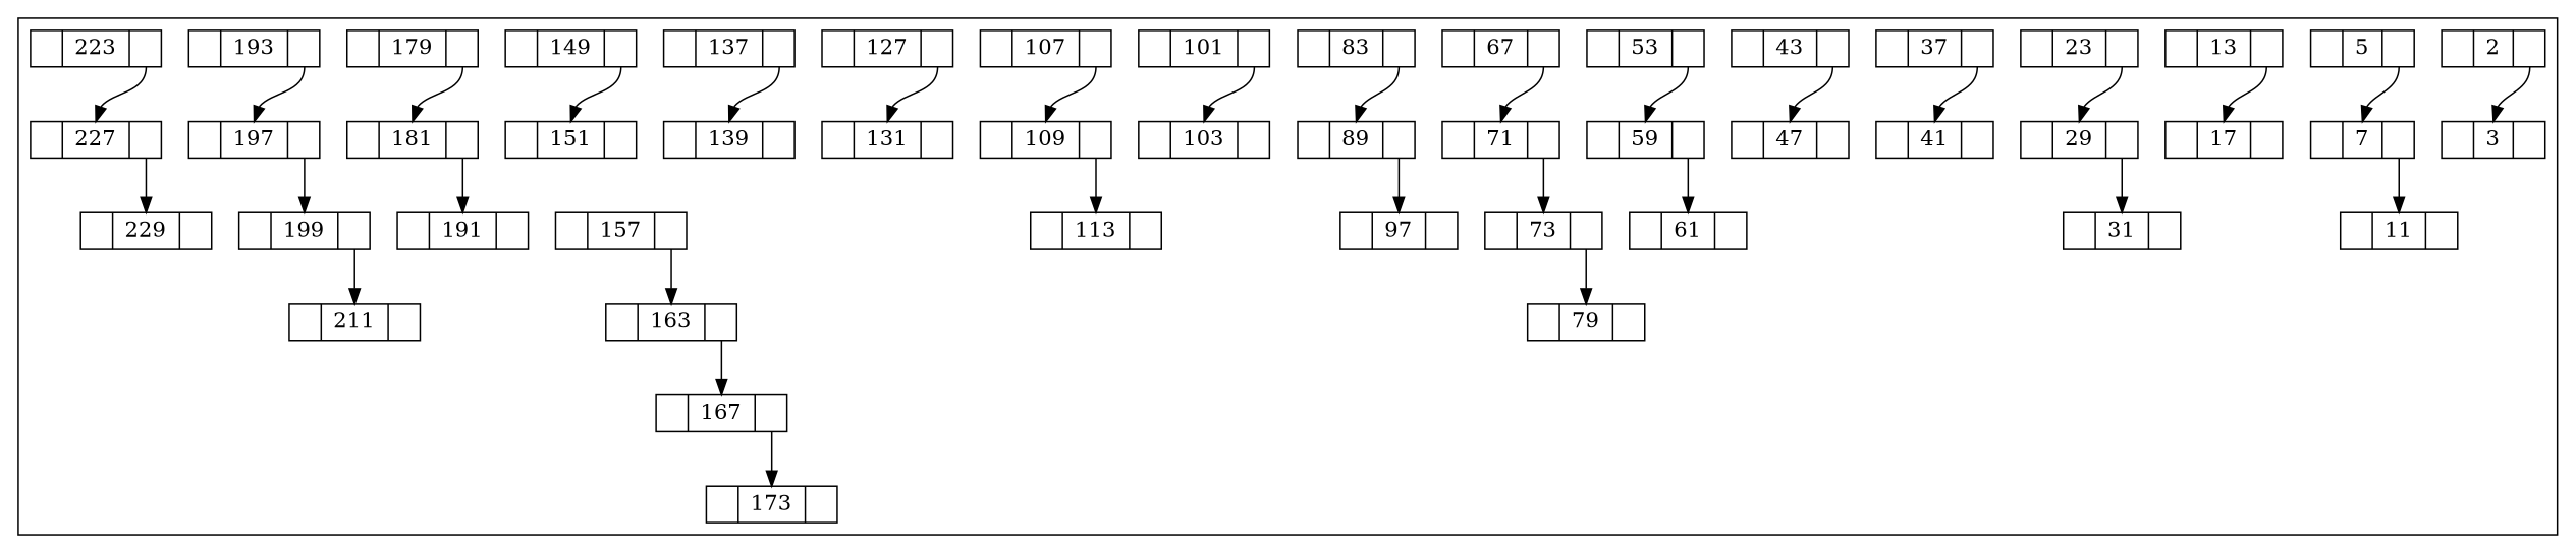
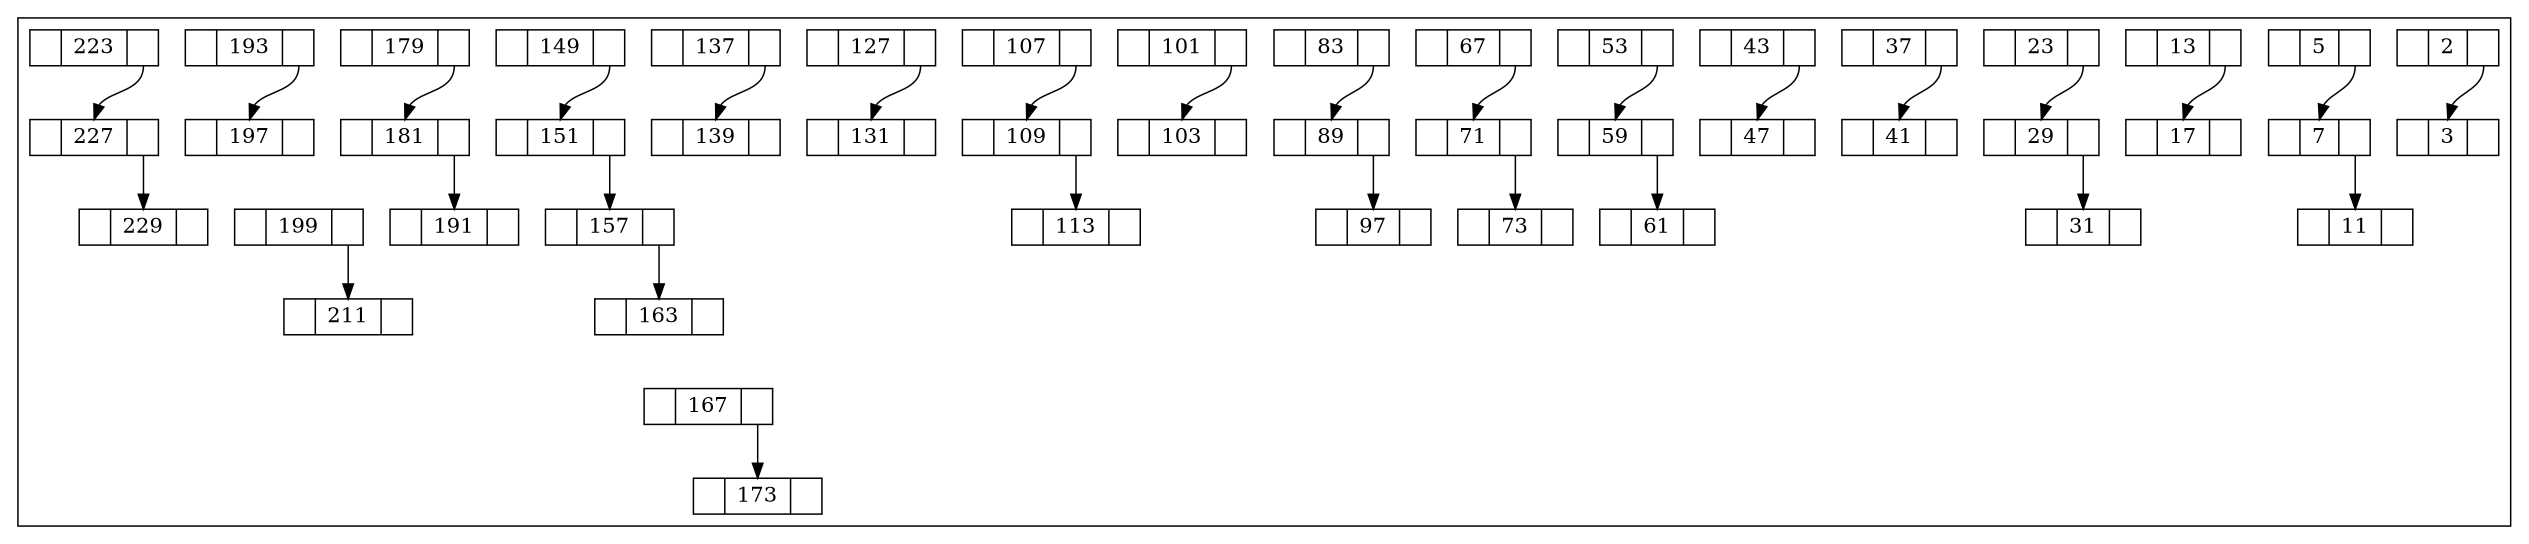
  digraph {
    node [shape=record]
    edge [headport=c tailport=r]
    n1 [height=.1 label="<l> | {<c> 2} | <r> "]
    n2 [height=.1 label="<l> | {<c> 3} | <r> "]
    n3 [height=.1 label="<l> | {<c> 5} | <r> "]
    n4 [height=.1 label="<l> | {<c> 7} | <r> "]
    n5 [height=.1 label="<l> | {<c> 11} | <r> "]
    n6 [height=.1 label="<l> | {<c> 13} | <r> "]
    n7 [height=.1 label="<l> | {<c> 17} | <r> "]
    n8 [height=.1 label="<l> | {<c> 23} | <r> "]
    n9 [height=.1 label="<l> | {<c> 29} | <r> "]
    n10 [height=.1 label="<l> | {<c> 31} | <r> "]
    n11 [height=.1 label="<l> | {<c> 37} | <r> "]
    n12 [height=.1 label="<l> | {<c> 41} | <r> "]
    n13 [height=.1 label="<l> | {<c> 43} | <r> "]
    n14 [height=.1 label="<l> | {<c> 47} | <r> "]
    n15 [height=.1 label="<l> | {<c> 53} | <r> "]
    n16 [height=.1 label="<l> | {<c> 59} | <r> "]
    n17 [height=.1 label="<l> | {<c> 61} | <r> "]
    n18 [height=.1 label="<l> | {<c> 67} | <r> "]
    n19 [height=.1 label="<l> | {<c> 71} | <r> "]
    n20 [height=.1 label="<l> | {<c> 73} | <r> "]
-   n21 [height=.1 label="<l> | {<c> 79} | <r> "]
    n22 [height=.1 label="<l> | {<c> 83} | <r> "]
    n23 [height=.1 label="<l> | {<c> 89} | <r> "]
    n24 [height=.1 label="<l> | {<c> 97} | <r> "]
    n25 [height=.1 label="<l> | {<c> 101} | <r> "]
    n26 [height=.1 label="<l> | {<c> 103} | <r> "]
    n27 [height=.1 label="<l> | {<c> 107} | <r> "]
    n28 [height=.1 label="<l> | {<c> 109} | <r> "]
    n29 [height=.1 label="<l> | {<c> 113} | <r> "]
    n30 [height=.1 label="<l> | {<c> 127} | <r> "]
    n31 [height=.1 label="<l> | {<c> 131} | <r> "]
    n32 [height=.1 label="<l> | {<c> 137} | <r> "]
    n33 [height=.1 label="<l> | {<c> 139} | <r> "]
    n34 [height=.1 label="<l> | {<c> 149} | <r> "]
    n35 [height=.1 label="<l> | {<c> 151} | <r> "]
    n36 [height=.1 label="<l> | {<c> 157} | <r> "]
    n37 [height=.1 label="<l> | {<c> 163} | <r> "]
    n38 [height=.1 label="<l> | {<c> 167} | <r> "]
    n39 [height=.1 label="<l> | {<c> 173} | <r> "]
    n40 [height=.1 label="<l> | {<c> 179} | <r> "]
    n41 [height=.1 label="<l> | {<c> 181} | <r> "]
    n42 [height=.1 label="<l> | {<c> 191} | <r> "]
    n43 [height=.1 label="<l> | {<c> 193} | <r> "]
    n44 [height=.1 label="<l> | {<c> 197} | <r> "]
    n45 [height=.1 label="<l> | {<c> 199} | <r> "]
    n46 [height=.1 label="<l> | {<c> 211} | <r> "]
    n47 [height=.1 label="<l> | {<c> 223} | <r> "]
    n48 [height=.1 label="<l> | {<c> 227} | <r> "]
    n49 [height=.1 label="<l> | {<c> 229} | <r> "]
    subgraph cluster_1 {
      fontcolor=blue
      fontsize=18
      n1
      n2
      n3
      n4
      n5
      n6
      n7
      n8
      n9
      n10
      n11
      n12
      n13
      n14
      n15
      n16
      n17
      n18
      n19
      n20
-     n21
      n22
      n23
      n24
      n25
      n26
      n27
      n28
      n29
      n30
      n31
      n32
      n33
      n34
      n35
      n36
      n37
      n38
      n39
      n40
      n41
      n42
      n43
      n44
      n45
      n46
      n47
      n48
      n49
    }
    n1 -> n2
    n3 -> n4
    n4 -> n5
    n6 -> n7
    n8 -> n9
    n9 -> n10
    n11 -> n12
    n13 -> n14
    n15 -> n16
    n16 -> n17
    n18 -> n19
    n19 -> n20
-   n20 -> n21
    n22 -> n23
    n23 -> n24
    n25 -> n26
    n27 -> n28
    n28 -> n29
    n30 -> n31
    n32 -> n33
    n34 -> n35
+   n35 -> n36
    n36 -> n37
-   n37 -> n38
    n38 -> n39
    n40 -> n41
    n41 -> n42
    n43 -> n44
-   n44 -> n45
    n45 -> n46
    n47 -> n48
    n48 -> n49
  }
